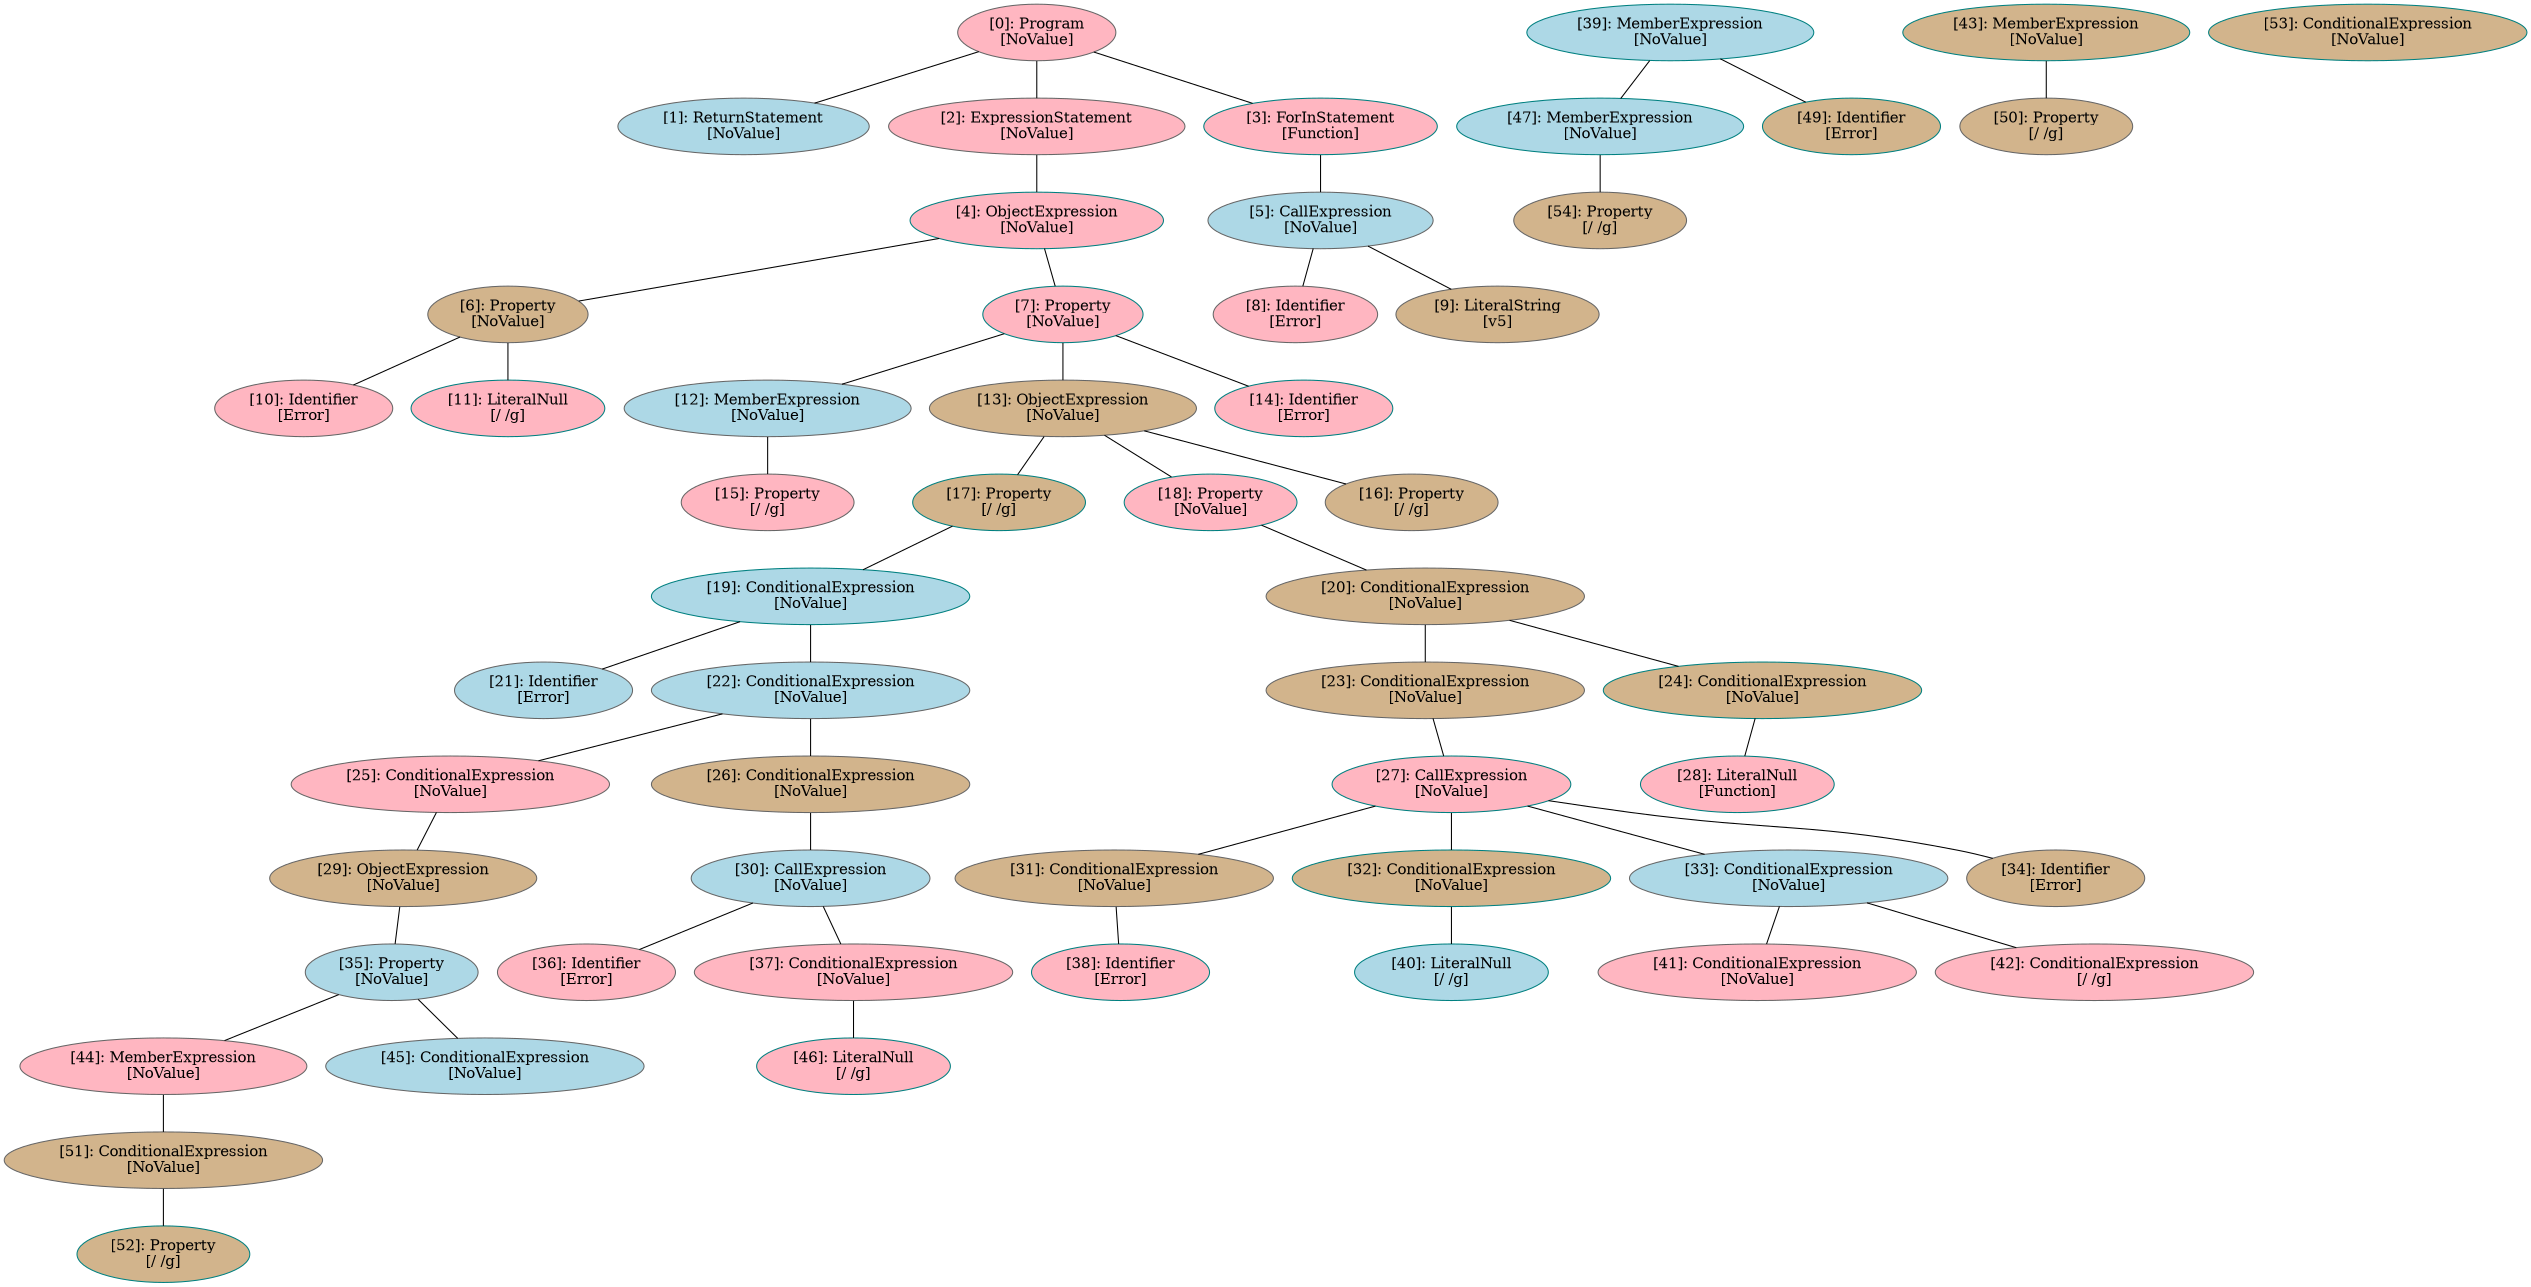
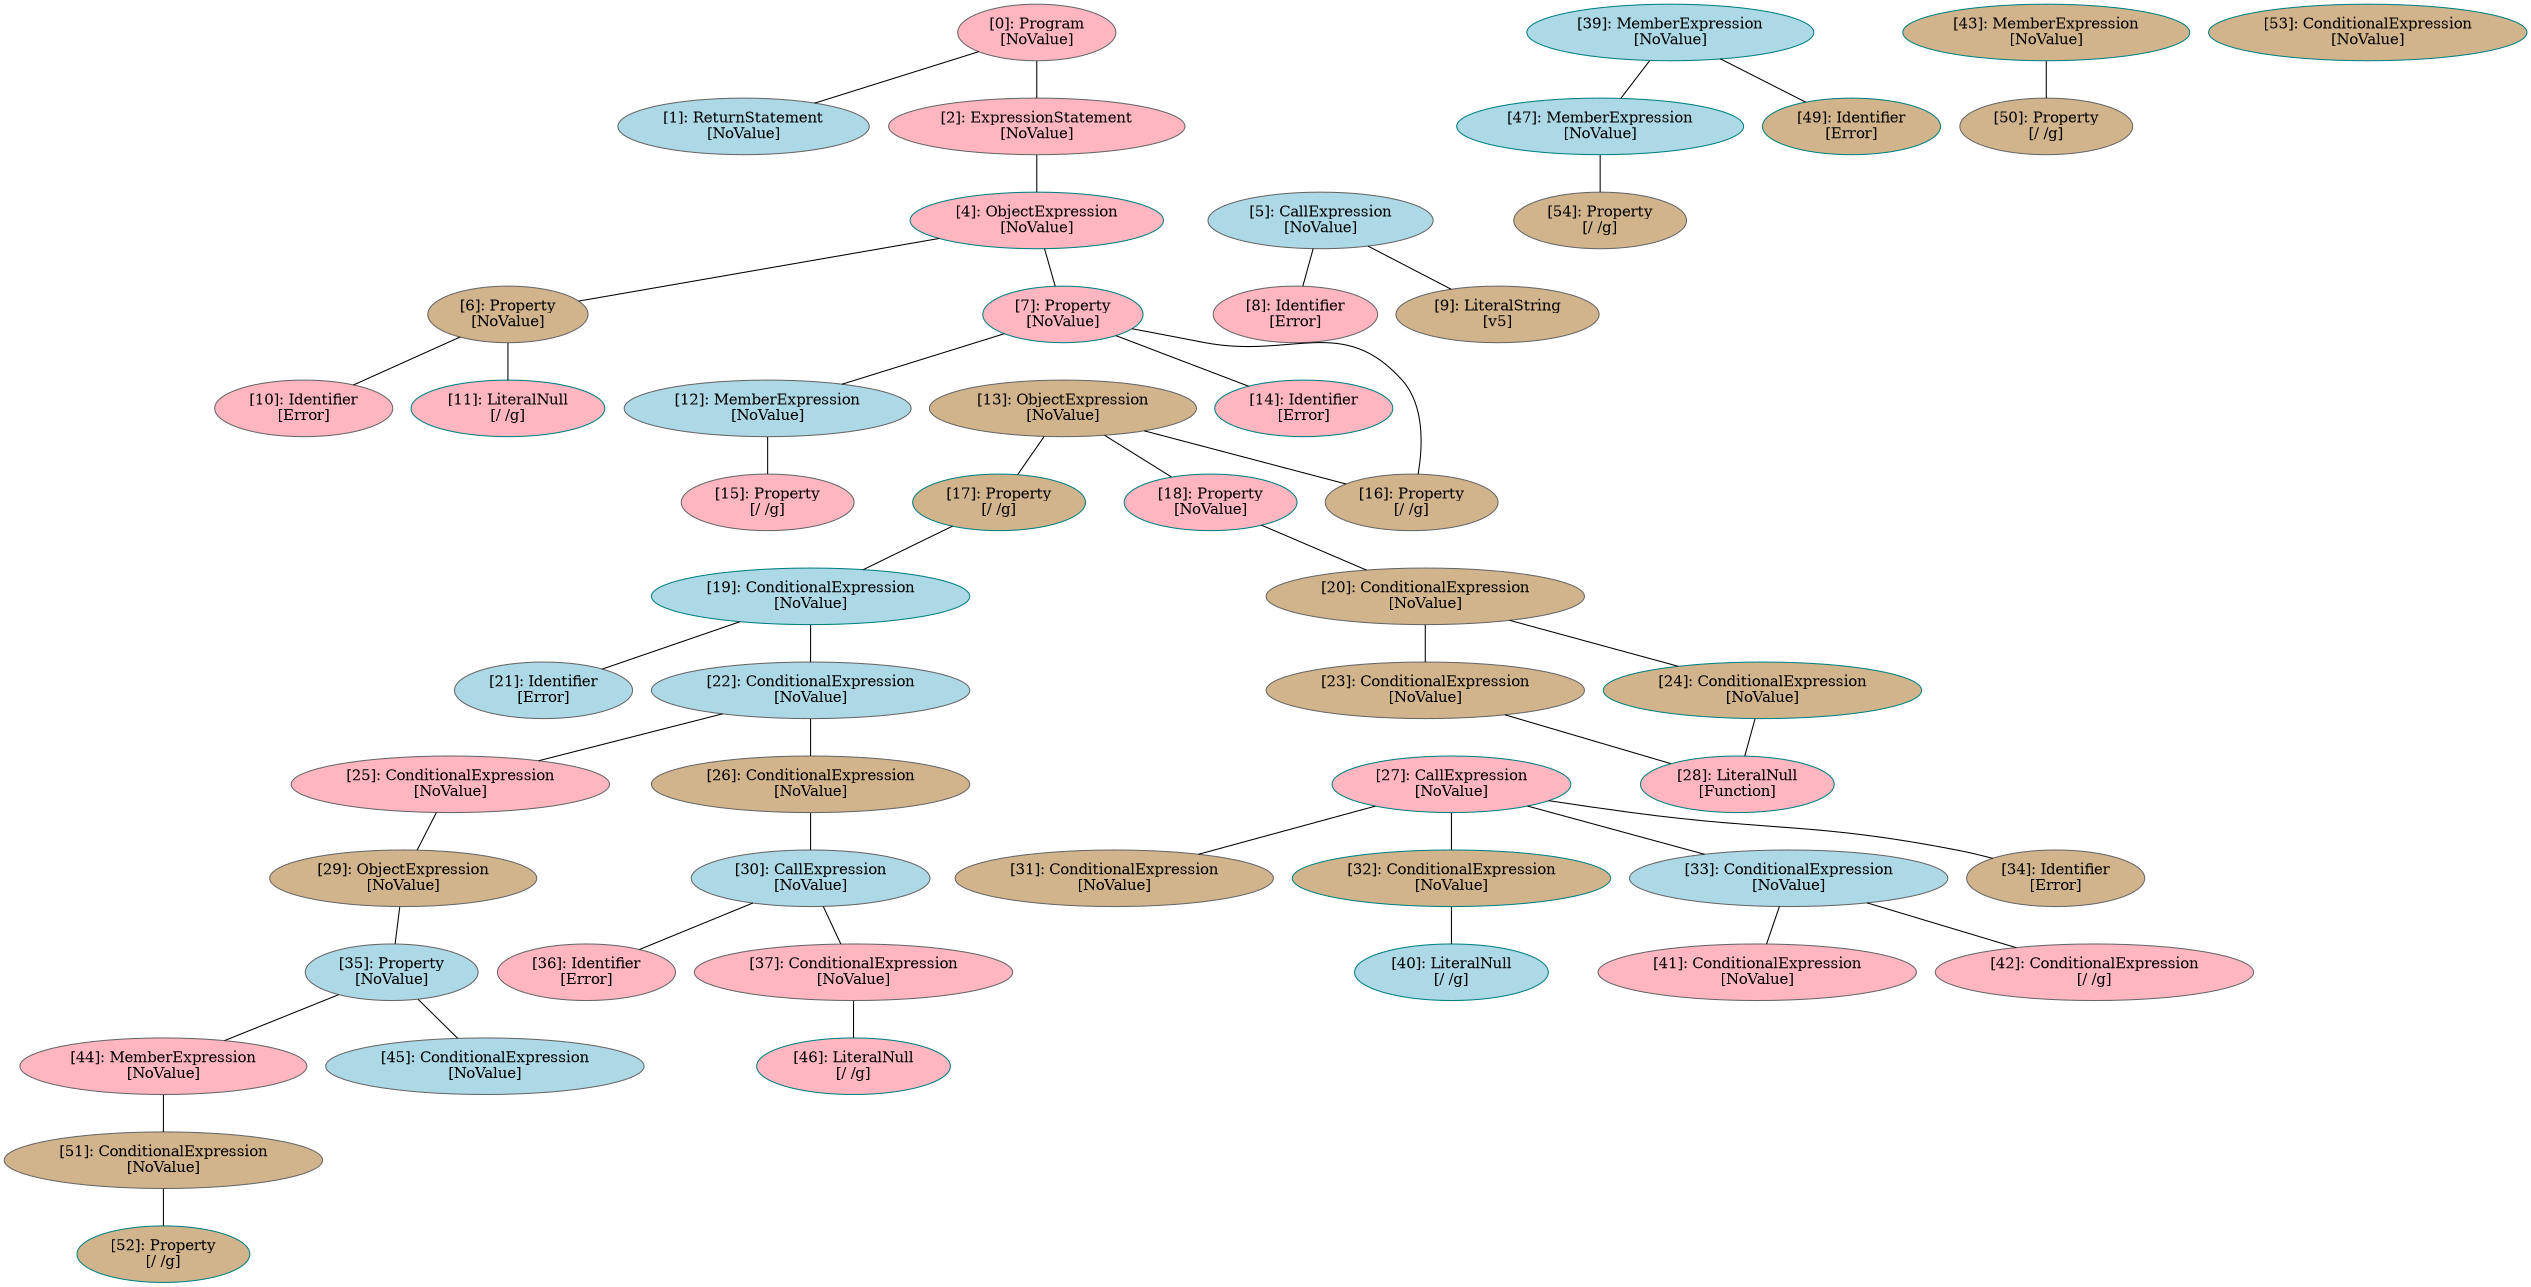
  graph {
    node [color=gray40 fillcolor=lightpink style=filled]
    n1 [label="[0]: Program\n[NoValue]"]
    n2 [fillcolor=lightblue label="[1]: ReturnStatement\n[NoValue]"]
    n3 [label="[2]: ExpressionStatement\n[NoValue]"]
-   n4 [color=teal label="[3]: ForInStatement\n[Function]"]
    n5 [color=teal label="[4]: ObjectExpression\n[NoValue]"]
    n6 [fillcolor=lightblue label="[5]: CallExpression\n[NoValue]"]
    n7 [fillcolor=tan label="[6]: Property\n[NoValue]"]
    n8 [color=teal label="[7]: Property\n[NoValue]"]
    n9 [label="[8]: Identifier\n[Error]"]
    n10 [fillcolor=tan label="[9]: LiteralString\n[v5]"]
    n11 [label="[10]: Identifier\n[Error]"]
    n12 [color=teal label="[11]: LiteralNull\n[/ /g]"]
    n13 [fillcolor=lightblue label="[12]: MemberExpression\n[NoValue]"]
    n14 [fillcolor=tan label="[13]: ObjectExpression\n[NoValue]"]
    n15 [color=teal label="[14]: Identifier\n[Error]"]
    n16 [label="[15]: Property\n[/ /g]"]
    n17 [fillcolor=tan label="[16]: Property\n[/ /g]"]
    n18 [color=teal fillcolor=tan label="[17]: Property\n[/ /g]"]
    n19 [color=teal label="[18]: Property\n[NoValue]"]
    n20 [color=teal fillcolor=lightblue label="[19]: ConditionalExpression\n[NoValue]"]
    n21 [fillcolor=tan label="[20]: ConditionalExpression\n[NoValue]"]
    n22 [fillcolor=lightblue label="[21]: Identifier\n[Error]"]
    n23 [fillcolor=lightblue label="[22]: ConditionalExpression\n[NoValue]"]
    n24 [fillcolor=tan label="[23]: ConditionalExpression\n[NoValue]"]
    n25 [color=teal fillcolor=tan label="[24]: ConditionalExpression\n[NoValue]"]
    n26 [label="[25]: ConditionalExpression\n[NoValue]"]
    n27 [fillcolor=tan label="[26]: ConditionalExpression\n[NoValue]"]
    n28 [color=teal label="[27]: CallExpression\n[NoValue]"]
    n29 [color=teal label="[28]: LiteralNull\n[Function]"]
    n30 [fillcolor=tan label="[29]: ObjectExpression\n[NoValue]"]
    n31 [fillcolor=lightblue label="[30]: CallExpression\n[NoValue]"]
    n32 [fillcolor=tan label="[31]: ConditionalExpression\n[NoValue]"]
    n33 [color=teal fillcolor=tan label="[32]: ConditionalExpression\n[NoValue]"]
    n34 [fillcolor=lightblue label="[33]: ConditionalExpression\n[NoValue]"]
    n35 [fillcolor=tan label="[34]: Identifier\n[Error]"]
    n36 [fillcolor=lightblue label="[35]: Property\n[NoValue]"]
    n37 [label="[36]: Identifier\n[Error]"]
    n38 [label="[37]: ConditionalExpression\n[NoValue]"]
-   n39 [color=teal label="[38]: Identifier\n[Error]"]
    n40 [color=teal fillcolor=lightblue label="[40]: LiteralNull\n[/ /g]"]
    n41 [label="[41]: ConditionalExpression\n[NoValue]"]
    n42 [label="[42]: ConditionalExpression\n[/ /g]"]
    n43 [label="[44]: MemberExpression\n[NoValue]"]
    n44 [fillcolor=lightblue label="[45]: ConditionalExpression\n[NoValue]"]
    n45 [color=teal label="[46]: LiteralNull\n[/ /g]"]
    n46 [color=teal fillcolor=lightblue label="[39]: MemberExpression\n[NoValue]"]
    n47 [color=teal fillcolor=lightblue label="[47]: MemberExpression\n[NoValue]"]
    n48 [color=teal fillcolor=tan label="[49]: Identifier\n[Error]"]
    n49 [color=teal fillcolor=tan label="[43]: MemberExpression\n[NoValue]"]
    n50 [fillcolor=tan label="[50]: Property\n[/ /g]"]
    n51 [fillcolor=tan label="[51]: ConditionalExpression\n[NoValue]"]
    n52 [fillcolor=tan label="[54]: Property\n[/ /g]"]
    n53 [color=teal fillcolor=tan label="[52]: Property\n[/ /g]"]
    n54 [color=teal fillcolor=tan label="[53]: ConditionalExpression\n[NoValue]"]
    n1 -- n2
    n1 -- n3
-   n1 -- n4
    n3 -- n5
-   n4 -- n6
    n5 -- n7
    n5 -- n8
    n6 -- n9
    n6 -- n10
    n7 -- n11
    n7 -- n12
    n8 -- n13
-   n8 -- n14
+   n8 -- n17
    n8 -- n15
    n13 -- n16
    n14 -- n17
    n14 -- n18
    n14 -- n19
    n18 -- n20
    n19 -- n21
    n20 -- n22
    n20 -- n23
    n21 -- n24
    n21 -- n25
    n23 -- n26
    n23 -- n27
-   n24 -- n28
+   n24 -- n29
    n25 -- n29
    n26 -- n30
    n27 -- n31
    n28 -- n32
    n28 -- n33
    n28 -- n34
    n28 -- n35
    n30 -- n36
    n31 -- n37
    n31 -- n38
-   n32 -- n39
    n33 -- n40
    n34 -- n41
    n34 -- n42
    n36 -- n43
    n36 -- n44
    n38 -- n45
    n43 -- n51
    n46 -- n47
    n46 -- n48
    n47 -- n52
    n49 -- n50
    n51 -- n53
  }
